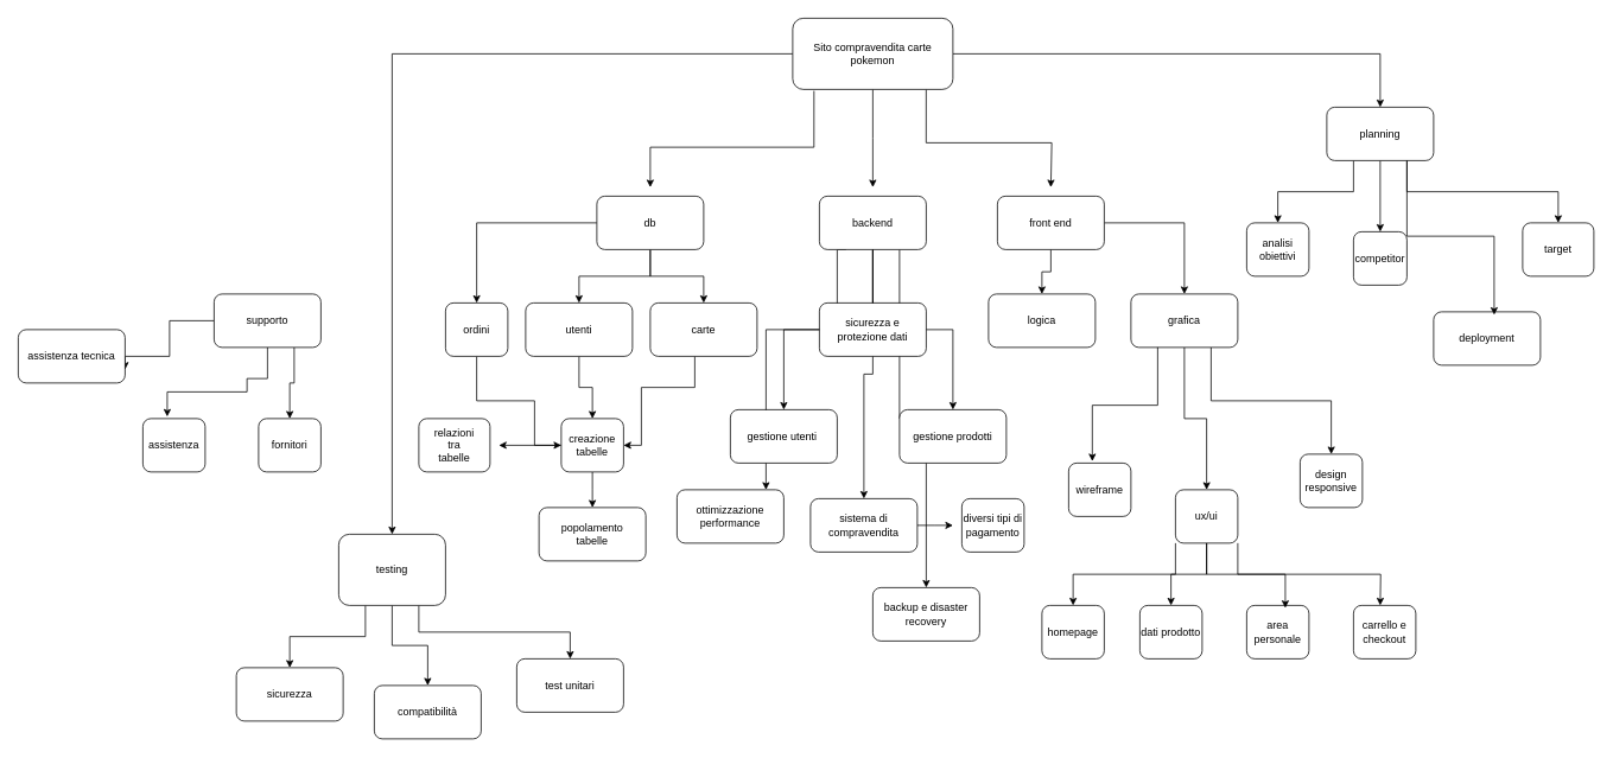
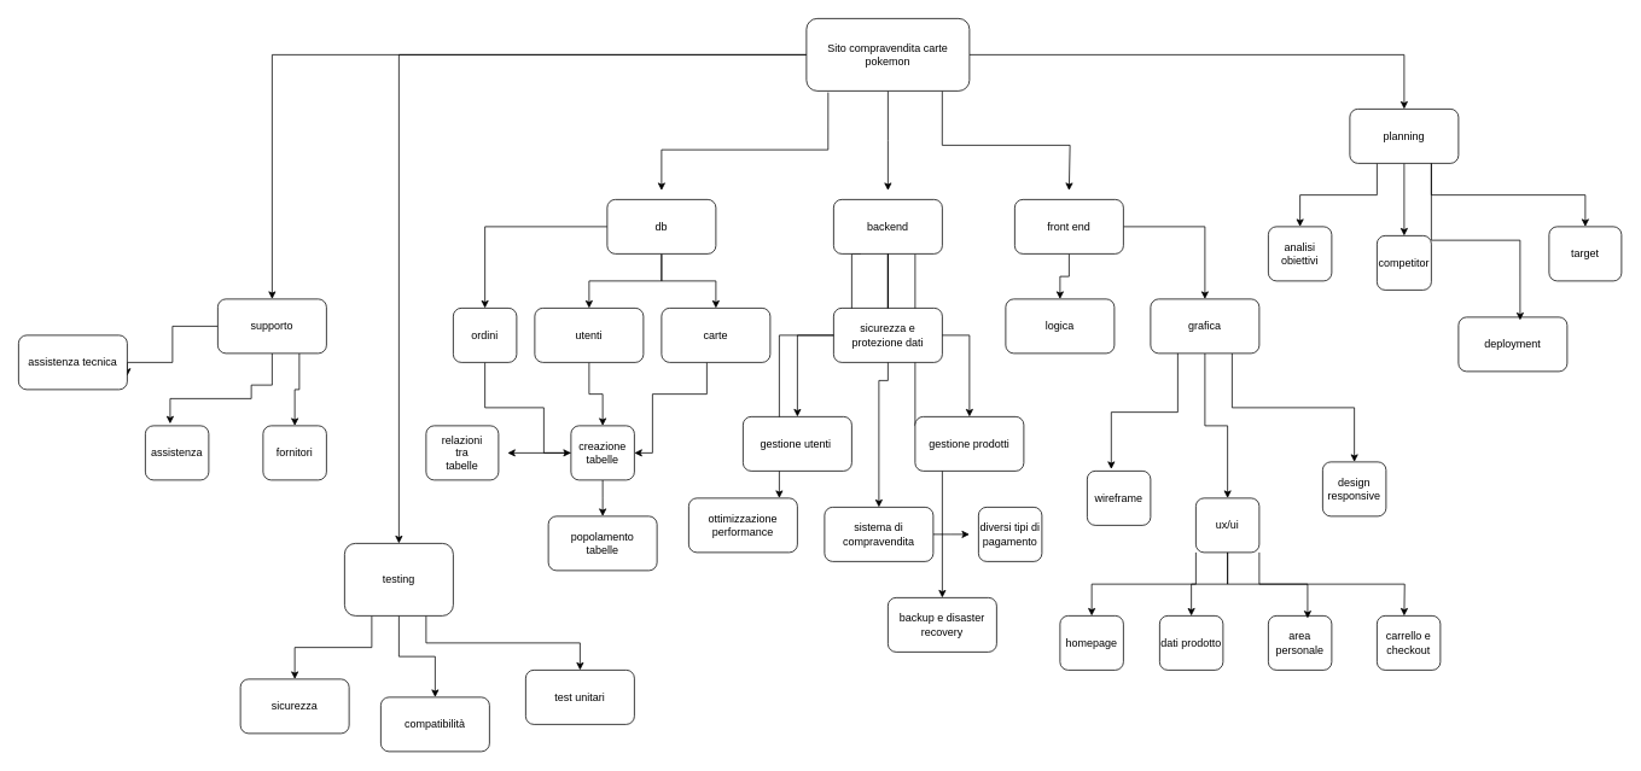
  <mxCell id="0" />
  <mxCell id="1" parent="0" />
  <mxCell id="2" style="edgeStyle=orthogonalEdgeStyle;rounded=0;orthogonalLoop=1;jettySize=auto;html=1;exitX=0.133;exitY=1.02;exitDx=0;exitDy=0;exitPerimeter=0;" edge="1" parent="1" source="8"><mxGeometry relative="1" as="geometry"><mxPoint x="730" y="210" as="targetPoint" /><mxPoint x="860" y="120" as="sourcePoint" /><Array as="points"><mxPoint x="914" y="165" /><mxPoint x="730" y="165" /></Array></mxGeometry></mxCell>
  <mxCell id="3" style="edgeStyle=orthogonalEdgeStyle;rounded=0;orthogonalLoop=1;jettySize=auto;html=1;" edge="1" parent="1" source="8"><mxGeometry relative="1" as="geometry"><mxPoint x="980" y="210" as="targetPoint" /></mxGeometry></mxCell>
  <mxCell id="4" style="edgeStyle=orthogonalEdgeStyle;rounded=0;orthogonalLoop=1;jettySize=auto;html=1;exitX=0.833;exitY=1;exitDx=0;exitDy=0;exitPerimeter=0;" edge="1" parent="1" source="8"><mxGeometry relative="1" as="geometry"><mxPoint x="1180" y="210" as="targetPoint" /><mxPoint x="1040" y="160" as="sourcePoint" /><Array as="points"><mxPoint x="1040" y="160" /><mxPoint x="1181" y="160" /></Array></mxGeometry></mxCell>
  <mxCell id="5" style="edgeStyle=orthogonalEdgeStyle;rounded=0;orthogonalLoop=1;jettySize=auto;html=1;exitX=1;exitY=0.5;exitDx=0;exitDy=0;" edge="1" parent="1" source="8" target="35"><mxGeometry relative="1" as="geometry" /></mxCell>
  <mxCell id="6" style="edgeStyle=orthogonalEdgeStyle;rounded=0;orthogonalLoop=1;jettySize=auto;html=1;" edge="1" parent="1" source="8" target="63"><mxGeometry relative="1" as="geometry"><mxPoint x="640" y="60" as="targetPoint" /></mxGeometry></mxCell>
+ <mxCell id="7" style="edgeStyle=orthogonalEdgeStyle;rounded=0;orthogonalLoop=1;jettySize=auto;html=1;" edge="1" parent="1" source="8" target="72"><mxGeometry relative="1" as="geometry" /></mxCell>
  <mxCell id="8" value="Sito compravendita carte pokemon" style="rounded=1;whiteSpace=wrap;html=1;" vertex="1" parent="1"><mxGeometry x="890" y="20" width="180" height="80" as="geometry" /></mxCell>
  <mxCell id="9" style="edgeStyle=orthogonalEdgeStyle;rounded=0;orthogonalLoop=1;jettySize=auto;html=1;entryX=0.5;entryY=0;entryDx=0;entryDy=0;" edge="1" parent="1" source="12" target="22"><mxGeometry relative="1" as="geometry" /></mxCell>
  <mxCell id="10" style="edgeStyle=orthogonalEdgeStyle;rounded=0;orthogonalLoop=1;jettySize=auto;html=1;entryX=0.5;entryY=0;entryDx=0;entryDy=0;" edge="1" parent="1" source="12" target="25"><mxGeometry relative="1" as="geometry" /></mxCell>
  <mxCell id="11" style="edgeStyle=orthogonalEdgeStyle;rounded=0;orthogonalLoop=1;jettySize=auto;html=1;exitX=0;exitY=0.5;exitDx=0;exitDy=0;entryX=0.5;entryY=0;entryDx=0;entryDy=0;" edge="1" parent="1" source="12" target="68"><mxGeometry relative="1" as="geometry" /></mxCell>
  <mxCell id="12" value="db" style="rounded=1;whiteSpace=wrap;html=1;" vertex="1" parent="1"><mxGeometry x="670" y="220" width="120" height="60" as="geometry" /></mxCell>
  <mxCell id="13" style="edgeStyle=orthogonalEdgeStyle;rounded=0;orthogonalLoop=1;jettySize=auto;html=1;entryX=0.5;entryY=0;entryDx=0;entryDy=0;" edge="1" parent="1" source="17" target="26"><mxGeometry relative="1" as="geometry"><Array as="points"><mxPoint x="980" y="370" /><mxPoint x="880" y="370" /></Array></mxGeometry></mxCell>
  <mxCell id="14" style="edgeStyle=orthogonalEdgeStyle;rounded=0;orthogonalLoop=1;jettySize=auto;html=1;entryX=0.5;entryY=0;entryDx=0;entryDy=0;" edge="1" parent="1" source="17" target="54"><mxGeometry relative="1" as="geometry" /></mxCell>
  <mxCell id="15" style="edgeStyle=orthogonalEdgeStyle;rounded=0;orthogonalLoop=1;jettySize=auto;html=1;exitX=0.25;exitY=1;exitDx=0;exitDy=0;" edge="1" parent="1" source="17" target="58"><mxGeometry relative="1" as="geometry"><Array as="points"><mxPoint x="940" y="280" /><mxPoint x="940" y="370" /><mxPoint x="860" y="370" /></Array></mxGeometry></mxCell>
  <mxCell id="16" style="edgeStyle=orthogonalEdgeStyle;rounded=0;orthogonalLoop=1;jettySize=auto;html=1;exitX=0.75;exitY=1;exitDx=0;exitDy=0;entryX=0.5;entryY=0;entryDx=0;entryDy=0;" edge="1" parent="1" source="17" target="59"><mxGeometry relative="1" as="geometry"><Array as="points"><mxPoint x="1010" y="470" /><mxPoint x="1040" y="470" /></Array></mxGeometry></mxCell>
  <mxCell id="17" value="backend" style="rounded=1;whiteSpace=wrap;html=1;" vertex="1" parent="1"><mxGeometry x="920" y="220" width="120" height="60" as="geometry" /></mxCell>
  <mxCell id="18" style="edgeStyle=orthogonalEdgeStyle;rounded=0;orthogonalLoop=1;jettySize=auto;html=1;" edge="1" parent="1" source="20" target="29"><mxGeometry relative="1" as="geometry" /></mxCell>
  <mxCell id="19" style="edgeStyle=orthogonalEdgeStyle;rounded=0;orthogonalLoop=1;jettySize=auto;html=1;entryX=0.5;entryY=0;entryDx=0;entryDy=0;" edge="1" parent="1" source="20" target="30"><mxGeometry relative="1" as="geometry" /></mxCell>
  <mxCell id="20" value="front end" style="rounded=1;whiteSpace=wrap;html=1;" vertex="1" parent="1"><mxGeometry x="1120" y="220" width="120" height="60" as="geometry" /></mxCell>
  <mxCell id="21" value="" style="edgeStyle=orthogonalEdgeStyle;rounded=0;orthogonalLoop=1;jettySize=auto;html=1;" edge="1" parent="1" source="22" target="78"><mxGeometry relative="1" as="geometry" /></mxCell>
  <mxCell id="22" value="utenti" style="rounded=1;whiteSpace=wrap;html=1;" vertex="1" parent="1"><mxGeometry x="590" y="340" width="120" height="60" as="geometry" /></mxCell>
  <mxCell id="23" style="edgeStyle=orthogonalEdgeStyle;rounded=0;orthogonalLoop=1;jettySize=auto;html=1;exitX=0.5;exitY=1;exitDx=0;exitDy=0;" edge="1" parent="1" source="25"><mxGeometry relative="1" as="geometry"><mxPoint x="789.647" y="400" as="targetPoint" /></mxGeometry></mxCell>
  <mxCell id="24" style="edgeStyle=orthogonalEdgeStyle;rounded=0;orthogonalLoop=1;jettySize=auto;html=1;entryX=1;entryY=0.5;entryDx=0;entryDy=0;" edge="1" parent="1" source="25" target="78"><mxGeometry relative="1" as="geometry"><Array as="points"><mxPoint x="780" y="435" /><mxPoint x="720" y="435" /><mxPoint x="720" y="500" /></Array></mxGeometry></mxCell>
  <mxCell id="25" value="carte" style="rounded=1;whiteSpace=wrap;html=1;" vertex="1" parent="1"><mxGeometry x="730" y="340" width="120" height="60" as="geometry" /></mxCell>
  <mxCell id="26" value="gestione utenti&amp;nbsp;" style="rounded=1;whiteSpace=wrap;html=1;" vertex="1" parent="1"><mxGeometry x="820" y="460" width="120" height="60" as="geometry" /></mxCell>
  <mxCell id="27" style="edgeStyle=orthogonalEdgeStyle;rounded=0;orthogonalLoop=1;jettySize=auto;html=1;exitX=0.5;exitY=1;exitDx=0;exitDy=0;entryX=0.5;entryY=0;entryDx=0;entryDy=0;" edge="1" parent="1" source="29" target="43"><mxGeometry relative="1" as="geometry" /></mxCell>
  <mxCell id="28" style="edgeStyle=orthogonalEdgeStyle;rounded=0;orthogonalLoop=1;jettySize=auto;html=1;exitX=0.75;exitY=1;exitDx=0;exitDy=0;entryX=0.5;entryY=0;entryDx=0;entryDy=0;" edge="1" parent="1" source="29" target="44"><mxGeometry relative="1" as="geometry" /></mxCell>
  <mxCell id="29" value="grafica" style="rounded=1;whiteSpace=wrap;html=1;" vertex="1" parent="1"><mxGeometry x="1270" y="330" width="120" height="60" as="geometry" /></mxCell>
  <mxCell id="30" value="logica" style="rounded=1;whiteSpace=wrap;html=1;" vertex="1" parent="1"><mxGeometry x="1110" y="330" width="120" height="60" as="geometry" /></mxCell>
  <mxCell id="31" value="deployment" style="rounded=1;whiteSpace=wrap;html=1;" vertex="1" parent="1"><mxGeometry x="1610" y="350" width="120" height="60" as="geometry" /></mxCell>
  <mxCell id="32" style="edgeStyle=orthogonalEdgeStyle;rounded=0;orthogonalLoop=1;jettySize=auto;html=1;exitX=0.25;exitY=1;exitDx=0;exitDy=0;entryX=0.5;entryY=0;entryDx=0;entryDy=0;" edge="1" parent="1" source="35" target="36"><mxGeometry relative="1" as="geometry" /></mxCell>
  <mxCell id="33" style="edgeStyle=orthogonalEdgeStyle;rounded=0;orthogonalLoop=1;jettySize=auto;html=1;exitX=0.5;exitY=1;exitDx=0;exitDy=0;" edge="1" parent="1" source="35" target="37"><mxGeometry relative="1" as="geometry" /></mxCell>
  <mxCell id="34" style="edgeStyle=orthogonalEdgeStyle;rounded=0;orthogonalLoop=1;jettySize=auto;html=1;exitX=0.75;exitY=1;exitDx=0;exitDy=0;entryX=0.5;entryY=0;entryDx=0;entryDy=0;" edge="1" parent="1" source="35" target="38"><mxGeometry relative="1" as="geometry" /></mxCell>
  <mxCell id="35" value="planning" style="rounded=1;whiteSpace=wrap;html=1;" vertex="1" parent="1"><mxGeometry x="1490" y="120" width="120" height="60" as="geometry" /></mxCell>
  <mxCell id="36" value="analisi obiettivi" style="rounded=1;whiteSpace=wrap;html=1;" vertex="1" parent="1"><mxGeometry x="1400" y="250" width="70" height="60" as="geometry" /></mxCell>
  <mxCell id="37" value="competitor" style="rounded=1;whiteSpace=wrap;html=1;" vertex="1" parent="1"><mxGeometry x="1520" y="260" width="60" height="60" as="geometry" /></mxCell>
  <mxCell id="38" value="target" style="rounded=1;whiteSpace=wrap;html=1;" vertex="1" parent="1"><mxGeometry x="1710" y="250" width="80" height="60" as="geometry" /></mxCell>
  <mxCell id="39" value="wireframe" style="rounded=1;whiteSpace=wrap;html=1;" vertex="1" parent="1"><mxGeometry x="1200" y="520" width="70" height="60" as="geometry" /></mxCell>
  <mxCell id="40" style="edgeStyle=orthogonalEdgeStyle;rounded=0;orthogonalLoop=1;jettySize=auto;html=1;entryX=0.5;entryY=0;entryDx=0;entryDy=0;" edge="1" parent="1" source="43" target="47"><mxGeometry relative="1" as="geometry" /></mxCell>
  <mxCell id="41" style="edgeStyle=orthogonalEdgeStyle;rounded=0;orthogonalLoop=1;jettySize=auto;html=1;exitX=1;exitY=1;exitDx=0;exitDy=0;" edge="1" parent="1" source="43"><mxGeometry relative="1" as="geometry"><mxPoint x="1550" y="680" as="targetPoint" /></mxGeometry></mxCell>
  <mxCell id="42" style="edgeStyle=orthogonalEdgeStyle;rounded=0;orthogonalLoop=1;jettySize=auto;html=1;exitX=0;exitY=1;exitDx=0;exitDy=0;entryX=0.5;entryY=0;entryDx=0;entryDy=0;" edge="1" parent="1" source="43" target="46"><mxGeometry relative="1" as="geometry" /></mxCell>
  <mxCell id="43" value="ux/ui" style="rounded=1;whiteSpace=wrap;html=1;" vertex="1" parent="1"><mxGeometry x="1320" y="550" width="70" height="60" as="geometry" /></mxCell>
  <mxCell id="44" value="design responsive" style="rounded=1;whiteSpace=wrap;html=1;" vertex="1" parent="1"><mxGeometry x="1460" y="510" width="70" height="60" as="geometry" /></mxCell>
  <mxCell id="45" style="edgeStyle=orthogonalEdgeStyle;rounded=0;orthogonalLoop=1;jettySize=auto;html=1;exitX=0.25;exitY=1;exitDx=0;exitDy=0;entryX=0.38;entryY=-0.034;entryDx=0;entryDy=0;entryPerimeter=0;" edge="1" parent="1" source="29" target="39"><mxGeometry relative="1" as="geometry" /></mxCell>
  <mxCell id="46" value="homepage" style="rounded=1;whiteSpace=wrap;html=1;" vertex="1" parent="1"><mxGeometry x="1170" y="680" width="70" height="60" as="geometry" /></mxCell>
  <mxCell id="47" value="dati prodotto" style="rounded=1;whiteSpace=wrap;html=1;" vertex="1" parent="1"><mxGeometry x="1280" y="680" width="70" height="60" as="geometry" /></mxCell>
  <mxCell id="48" value="area personale" style="rounded=1;whiteSpace=wrap;html=1;" vertex="1" parent="1"><mxGeometry x="1400" y="680" width="70" height="60" as="geometry" /></mxCell>
  <mxCell id="49" value="carrello e checkout" style="rounded=1;whiteSpace=wrap;html=1;" vertex="1" parent="1"><mxGeometry x="1520" y="680" width="70" height="60" as="geometry" /></mxCell>
  <mxCell id="50" style="edgeStyle=orthogonalEdgeStyle;rounded=0;orthogonalLoop=1;jettySize=auto;html=1;exitX=0.5;exitY=1;exitDx=0;exitDy=0;entryX=0.62;entryY=0.048;entryDx=0;entryDy=0;entryPerimeter=0;" edge="1" parent="1" source="43" target="48"><mxGeometry relative="1" as="geometry" /></mxCell>
  <mxCell id="51" value="gestione prodotti" style="rounded=1;whiteSpace=wrap;html=1;" vertex="1" parent="1"><mxGeometry x="1010" y="460" width="120" height="60" as="geometry" /></mxCell>
  <mxCell id="52" style="edgeStyle=orthogonalEdgeStyle;rounded=0;orthogonalLoop=1;jettySize=auto;html=1;" edge="1" parent="1" source="17"><mxGeometry relative="1" as="geometry"><mxPoint x="1070" y="460" as="targetPoint" /><Array as="points"><mxPoint x="980" y="370" /><mxPoint x="1070" y="370" /></Array></mxGeometry></mxCell>
  <mxCell id="53" style="edgeStyle=orthogonalEdgeStyle;rounded=0;orthogonalLoop=1;jettySize=auto;html=1;" edge="1" parent="1" source="54"><mxGeometry relative="1" as="geometry"><mxPoint x="1070" y="590" as="targetPoint" /></mxGeometry></mxCell>
  <mxCell id="54" value="sistema di compravendita" style="rounded=1;whiteSpace=wrap;html=1;" vertex="1" parent="1"><mxGeometry x="910" y="560" width="120" height="60" as="geometry" /></mxCell>
  <mxCell id="55" value="diversi tipi di pagamento" style="rounded=1;whiteSpace=wrap;html=1;" vertex="1" parent="1"><mxGeometry x="1080" y="560" width="70" height="60" as="geometry" /></mxCell>
  <mxCell id="56" value="sicurezza e protezione dati" style="rounded=1;whiteSpace=wrap;html=1;" vertex="1" parent="1"><mxGeometry x="920" y="340" width="120" height="60" as="geometry" /></mxCell>
  <mxCell id="57" style="edgeStyle=orthogonalEdgeStyle;rounded=0;orthogonalLoop=1;jettySize=auto;html=1;exitX=0.75;exitY=1;exitDx=0;exitDy=0;entryX=0.567;entryY=0.057;entryDx=0;entryDy=0;entryPerimeter=0;" edge="1" parent="1" source="35" target="31"><mxGeometry relative="1" as="geometry" /></mxCell>
  <mxCell id="58" value="ottimizzazione performance" style="rounded=1;whiteSpace=wrap;html=1;" vertex="1" parent="1"><mxGeometry x="760" y="550" width="120" height="60" as="geometry" /></mxCell>
  <mxCell id="59" value="backup e disaster recovery" style="rounded=1;whiteSpace=wrap;html=1;" vertex="1" parent="1"><mxGeometry x="980" y="660" width="120" height="60" as="geometry" /></mxCell>
  <mxCell id="60" style="edgeStyle=orthogonalEdgeStyle;rounded=0;orthogonalLoop=1;jettySize=auto;html=1;exitX=0.25;exitY=1;exitDx=0;exitDy=0;entryX=0.5;entryY=0;entryDx=0;entryDy=0;" edge="1" parent="1" source="63" target="64"><mxGeometry relative="1" as="geometry" /></mxCell>
  <mxCell id="61" style="edgeStyle=orthogonalEdgeStyle;rounded=0;orthogonalLoop=1;jettySize=auto;html=1;exitX=0.5;exitY=1;exitDx=0;exitDy=0;entryX=0.5;entryY=0;entryDx=0;entryDy=0;" edge="1" parent="1" source="63" target="65"><mxGeometry relative="1" as="geometry" /></mxCell>
  <mxCell id="62" style="edgeStyle=orthogonalEdgeStyle;rounded=0;orthogonalLoop=1;jettySize=auto;html=1;exitX=0.75;exitY=1;exitDx=0;exitDy=0;entryX=0.5;entryY=0;entryDx=0;entryDy=0;" edge="1" parent="1" source="63" target="66"><mxGeometry relative="1" as="geometry" /></mxCell>
  <mxCell id="63" value="testing" style="rounded=1;whiteSpace=wrap;html=1;" vertex="1" parent="1"><mxGeometry x="380" y="600" width="120" height="80" as="geometry" /></mxCell>
  <mxCell id="64" value="sicurezza" style="rounded=1;whiteSpace=wrap;html=1;" vertex="1" parent="1"><mxGeometry x="265" y="750" width="120" height="60" as="geometry" /></mxCell>
  <mxCell id="65" value="compatibilità" style="rounded=1;whiteSpace=wrap;html=1;" vertex="1" parent="1"><mxGeometry x="420" y="770" width="120" height="60" as="geometry" /></mxCell>
  <mxCell id="66" value="test unitari" style="rounded=1;whiteSpace=wrap;html=1;" vertex="1" parent="1"><mxGeometry x="580" y="740" width="120" height="60" as="geometry" /></mxCell>
  <mxCell id="67" style="edgeStyle=orthogonalEdgeStyle;rounded=0;orthogonalLoop=1;jettySize=auto;html=1;entryX=0;entryY=0.5;entryDx=0;entryDy=0;" edge="1" parent="1" source="68" target="78"><mxGeometry relative="1" as="geometry"><Array as="points"><mxPoint x="535" y="450" /><mxPoint x="600" y="450" /><mxPoint x="600" y="500" /></Array></mxGeometry></mxCell>
  <mxCell id="68" value="ordini" style="rounded=1;whiteSpace=wrap;html=1;" vertex="1" parent="1"><mxGeometry x="500" y="340" width="70" height="60" as="geometry" /></mxCell>
  <mxCell id="69" style="edgeStyle=orthogonalEdgeStyle;rounded=0;orthogonalLoop=1;jettySize=auto;html=1;entryX=1;entryY=0.75;entryDx=0;entryDy=0;" edge="1" parent="1" source="72" target="73"><mxGeometry relative="1" as="geometry"><mxPoint x="170" y="450" as="targetPoint" /><Array as="points"><mxPoint x="190" y="360" /><mxPoint x="190" y="400" /><mxPoint x="140" y="400" /></Array></mxGeometry></mxCell>
  <mxCell id="70" style="edgeStyle=orthogonalEdgeStyle;rounded=0;orthogonalLoop=1;jettySize=auto;html=1;entryX=0.391;entryY=-0.037;entryDx=0;entryDy=0;entryPerimeter=0;" edge="1" parent="1" source="72" target="74"><mxGeometry relative="1" as="geometry"><mxPoint x="300" y="450" as="targetPoint" /><Array as="points"><mxPoint x="300" y="425" /><mxPoint x="277" y="425" /><mxPoint x="277" y="440" /><mxPoint x="187" y="440" /></Array></mxGeometry></mxCell>
  <mxCell id="71" style="edgeStyle=orthogonalEdgeStyle;rounded=0;orthogonalLoop=1;jettySize=auto;html=1;exitX=0.75;exitY=1;exitDx=0;exitDy=0;entryX=0.5;entryY=0;entryDx=0;entryDy=0;" edge="1" parent="1" source="72" target="75"><mxGeometry relative="1" as="geometry" /></mxCell>
  <mxCell id="72" value="supporto" style="rounded=1;whiteSpace=wrap;html=1;" vertex="1" parent="1"><mxGeometry x="240" y="330" width="120" height="60" as="geometry" /></mxCell>
  <mxCell id="73" value="assistenza tecnica" style="rounded=1;whiteSpace=wrap;html=1;" vertex="1" parent="1"><mxGeometry x="20" y="370" width="120" height="60" as="geometry" /></mxCell>
  <mxCell id="74" value="assistenza" style="rounded=1;whiteSpace=wrap;html=1;" vertex="1" parent="1"><mxGeometry x="160" y="470" width="70" height="60" as="geometry" /></mxCell>
  <mxCell id="75" value="fornitori" style="rounded=1;whiteSpace=wrap;html=1;" vertex="1" parent="1"><mxGeometry x="290" y="470" width="70" height="60" as="geometry" /></mxCell>
  <mxCell id="76" style="edgeStyle=orthogonalEdgeStyle;rounded=0;orthogonalLoop=1;jettySize=auto;html=1;" edge="1" parent="1" source="78"><mxGeometry relative="1" as="geometry"><mxPoint x="665" y="570" as="targetPoint" /></mxGeometry></mxCell>
  <mxCell id="77" style="edgeStyle=orthogonalEdgeStyle;rounded=0;orthogonalLoop=1;jettySize=auto;html=1;" edge="1" parent="1" source="78"><mxGeometry relative="1" as="geometry"><mxPoint x="560" y="500" as="targetPoint" /></mxGeometry></mxCell>
  <mxCell id="78" value="creazione tabelle" style="whiteSpace=wrap;html=1;rounded=1;" vertex="1" parent="1"><mxGeometry x="630" y="470" width="70" height="60" as="geometry" /></mxCell>
  <mxCell id="79" value="popolamento&lt;div&gt;&lt;span style=&quot;background-color: transparent; color: light-dark(rgb(0, 0, 0), rgb(255, 255, 255));&quot;&gt;tabelle&lt;/span&gt;&lt;/div&gt;" style="rounded=1;whiteSpace=wrap;html=1;" vertex="1" parent="1"><mxGeometry x="605" y="570" width="120" height="60" as="geometry" /></mxCell>
  <mxCell id="80" value="relazioni&lt;div&gt;tra&lt;/div&gt;&lt;div&gt;tabelle&lt;/div&gt;" style="rounded=1;whiteSpace=wrap;html=1;" vertex="1" parent="1"><mxGeometry x="470" y="470" width="80" height="60" as="geometry" /></mxCell>
